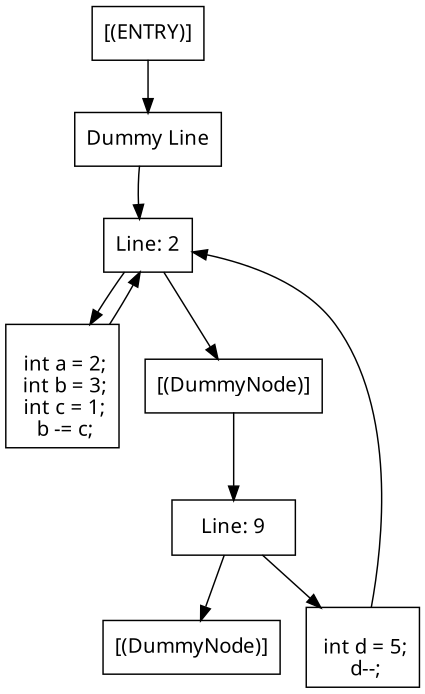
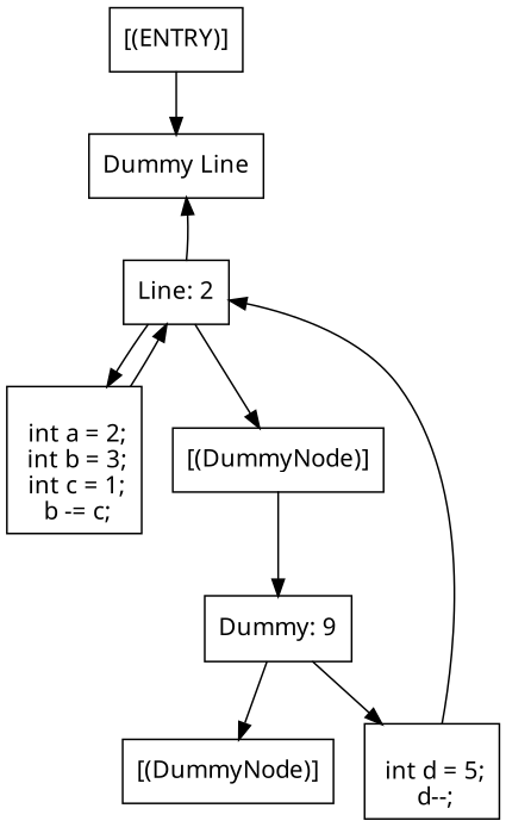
  digraph {
    fontname="Noto Sans"
    node [fontname="Noto Sans" shape=record]
    edge [fontname="Noto Sans"]
    n1 [label="{ [(ENTRY)]\l}"]
    n2 [label="Dummy Line"]
    n3 [label=" Line: 2"]
    n4 [label="{\n    int a = 2;\n    int b = 3;\n    int c = 1;\n    b -= c;\n  }"]
    n5 [label="{ [(DummyNode)]\l}"]
-   n6 [label=" Line: 9"]
+   n6 [label="Dummy: 9"]
    n7 [label="{\n    int d = 5;\n    d--;\n  }"]
    n8 [label="{ [(DummyNode)]\l}"]
    n1 -> n2
-   n2 -> n3
+   n3 -> n2
    n3 -> n4
    n3 -> n5
    n4 -> n3
    n5 -> n6
    n6 -> n7
    n6 -> n8
    n7 -> n3
  }
